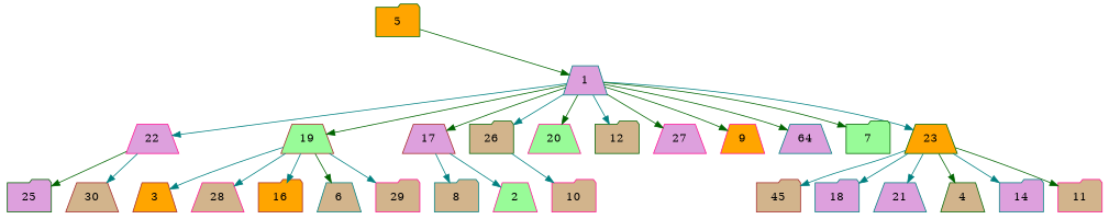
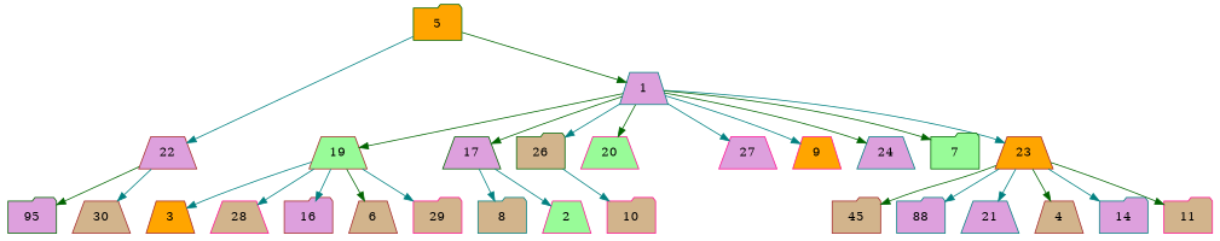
  digraph {
    fontname="DejaVu Serif"
    node [color=deeppink fillcolor=tan fontname="DejaVu Serif" shape=trapezium style=filled]
    edge [color=teal fontname="DejaVu Serif"]
    1 [color=teal fillcolor=plum]
-   23 [color=darkgreen fillcolor=orange]
+   23 [color=brown fillcolor=orange]
    19 [color=brown fillcolor=palegreen]
-   22 [fillcolor=plum]
-   17 [color=brown fillcolor=plum]
+   22 [color=brown fillcolor=plum]
+   17 [color=darkgreen fillcolor=plum]
    26 [color=darkgreen shape=folder]
    20 [fillcolor=palegreen]
-   12 [color=darkgreen shape=folder]
    27 [fillcolor=plum]
    9 [fillcolor=orange]
-   24 [color=teal fillcolor=plum label=64]
+   24 [color=teal fillcolor=plum]
    7 [color=darkgreen fillcolor=palegreen shape=folder]
    21 [color=teal fillcolor=plum]
-   4 [color=darkgreen]
+   4 [color=brown]
    14 [color=teal fillcolor=plum shape=folder]
    11 [shape=folder]
    n17 [color=brown label=45 shape=folder]
-   18 [color=teal fillcolor=plum shape=folder]
+   18 [color=teal fillcolor=plum shape=folder label=88]
    3 [color=brown fillcolor=orange]
    28
-   16 [color=brown fillcolor=orange shape=folder]
-   6 [color=teal]
+   16 [color=brown fillcolor=plum shape=folder]
+   6 [color=brown]
    29 [shape=folder]
    30 [color=brown]
-   25 [color=darkgreen fillcolor=plum shape=folder]
+   25 [color=darkgreen fillcolor=plum shape=folder label=95]
    8 [color=teal shape=folder]
    2 [fillcolor=palegreen]
    10 [shape=folder]
    5 [color=darkgreen fillcolor=orange shape=folder]
    1 -> 23
    1 -> 19 [color=darkgreen]
-   1 -> 22
+   5 -> 22
    1 -> 17 [color=darkgreen]
    1 -> 26
    1 -> 20 [color=darkgreen]
-   1 -> 12
-   1 -> 27 [color=darkgreen]
-   1 -> 9 [color=darkgreen]
+   1 -> 27
+   1 -> 9
    1 -> 24 [color=darkgreen]
    1 -> 7 [color=darkgreen]
    23 -> 21
    23 -> 4 [color=darkgreen]
    23 -> 14
    23 -> 11 [color=darkgreen]
-   23 -> n17
+   23 -> n17 [color=darkgreen]
    23 -> 18
    19 -> 3
    19 -> 28
    19 -> 16
    19 -> 6 [color=darkgreen]
    19 -> 29
    22 -> 30
    22 -> 25 [color=darkgreen]
    17 -> 8
    17 -> 2
    26 -> 10
    5 -> 1 [color=darkgreen]
  }
